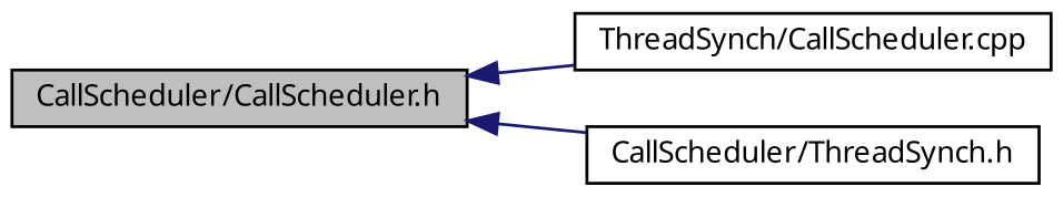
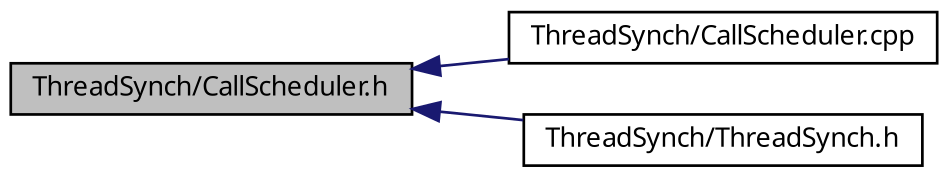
  digraph {
    rankdir=LR
    node [color=black fillcolor=white fontname="FreeSans.ttf" fontsize=10 shape=record style=filled]
    edge [color=midnightblue dir=back fontname="FreeSans.ttf" fontsize=10 labelfontname="FreeSans.ttf" labelfontsize=10 style=solid]
-   n1 [fillcolor=grey75 fontcolor=black height=0.2 label="CallScheduler/CallScheduler.h" width=0.4]
+   n1 [fillcolor=grey75 fontcolor=black height=0.2 label="ThreadSynch/CallScheduler.h" width=0.4]
    n2 [height=0.2 label="ThreadSynch/CallScheduler.cpp" width=0.4]
-   n3 [height=0.2 label="CallScheduler/ThreadSynch.h" width=0.4]
+   n3 [height=0.2 label="ThreadSynch/ThreadSynch.h" width=0.4]
    n1 -> n2
    n1 -> n3
  }
